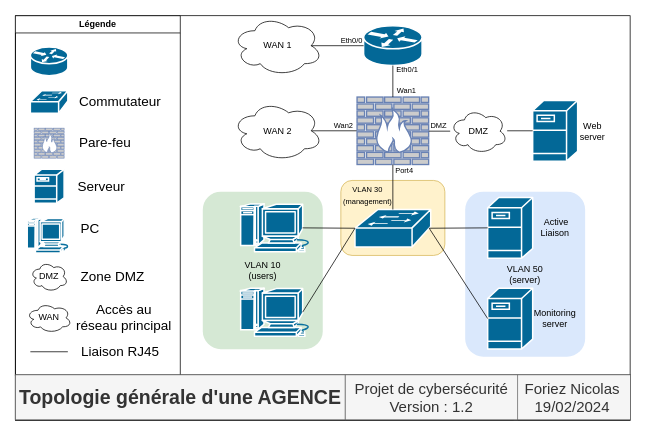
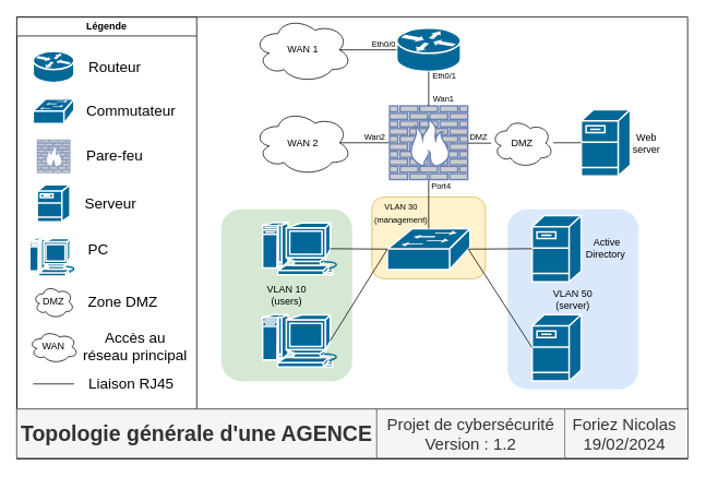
  <mxCell id="0" />
  <mxCell id="1" parent="0" />
  <mxCell id="2" value="" style="rounded=0;whiteSpace=wrap;html=1;movable=0;resizable=0;rotatable=0;deletable=0;editable=0;locked=1;connectable=0;" parent="1" vertex="1"><mxGeometry x="20" y="20" width="820" height="540" as="geometry" /></mxCell>
  <mxCell id="3" value="" style="rounded=1;whiteSpace=wrap;html=1;fillColor=#fff2cc;strokeColor=#d6b656;" parent="1" vertex="1"><mxGeometry x="454.13" y="239.75" width="138.75" height="100" as="geometry" /></mxCell>
  <mxCell id="4" value="VLAN 10&lt;br&gt;(users)" style="rounded=1;whiteSpace=wrap;html=1;fillColor=#d5e8d4;strokeColor=none;" parent="1" vertex="1"><mxGeometry x="270" y="254.75" width="160" height="210" as="geometry" /></mxCell>
  <mxCell id="5" value="VLAN 50&lt;br&gt;(server)" style="rounded=1;whiteSpace=wrap;html=1;fillColor=#dae8fc;strokeColor=none;" parent="1" vertex="1"><mxGeometry x="620" y="254.75" width="160" height="220" as="geometry" /></mxCell>
  <mxCell id="6" value="" style="shape=mxgraph.cisco.computers_and_peripherals.macintosh;sketch=0;html=1;pointerEvents=1;dashed=0;fillColor=#036897;strokeColor=#ffffff;strokeWidth=2;verticalLabelPosition=bottom;verticalAlign=top;align=center;outlineConnect=0;" parent="1" vertex="1"><mxGeometry x="320" y="271" width="99" height="64" as="geometry" /></mxCell>
  <mxCell id="7" value="" style="shape=mxgraph.cisco.computers_and_peripherals.macintosh;sketch=0;html=1;pointerEvents=1;dashed=0;fillColor=#036897;strokeColor=#ffffff;strokeWidth=2;verticalLabelPosition=bottom;verticalAlign=top;align=center;outlineConnect=0;" parent="1" vertex="1"><mxGeometry x="320" y="383.5" width="99" height="64" as="geometry" /></mxCell>
  <mxCell id="8" style="edgeStyle=orthogonalEdgeStyle;rounded=0;orthogonalLoop=1;jettySize=auto;html=1;exitX=0;exitY=0.5;exitDx=0;exitDy=0;exitPerimeter=0;entryX=0.875;entryY=0.5;entryDx=0;entryDy=0;entryPerimeter=0;endArrow=none;endFill=0;" parent="1" source="9" target="24" edge="1"><mxGeometry relative="1" as="geometry" /></mxCell>
  <mxCell id="9" value="" style="fontColor=#0066CC;verticalAlign=top;verticalLabelPosition=bottom;labelPosition=center;align=center;html=1;outlineConnect=0;fillColor=#CCCCCC;strokeColor=#6881B3;gradientColor=none;gradientDirection=north;strokeWidth=2;shape=mxgraph.networks.firewall;" parent="1" vertex="1"><mxGeometry x="475.76" y="128.5" width="95.5" height="90" as="geometry" /></mxCell>
  <mxCell id="10" value="" style="shape=mxgraph.cisco.routers.router;sketch=0;html=1;pointerEvents=1;dashed=0;fillColor=#036897;strokeColor=#ffffff;strokeWidth=2;verticalLabelPosition=bottom;verticalAlign=top;align=center;outlineConnect=0;" parent="1" vertex="1"><mxGeometry x="484.5" y="33.5" width="78" height="53" as="geometry" /></mxCell>
  <mxCell id="11" value="" style="shape=mxgraph.cisco.servers.fileserver;sketch=0;html=1;pointerEvents=1;dashed=0;fillColor=#036897;strokeColor=#ffffff;strokeWidth=2;verticalLabelPosition=bottom;verticalAlign=top;align=center;outlineConnect=0;" parent="1" vertex="1"><mxGeometry x="710" y="133" width="60" height="81" as="geometry" /></mxCell>
  <mxCell id="12" value="" style="shape=mxgraph.cisco.servers.fileserver;sketch=0;html=1;pointerEvents=1;dashed=0;fillColor=#036897;strokeColor=#ffffff;strokeWidth=2;verticalLabelPosition=bottom;verticalAlign=top;align=center;outlineConnect=0;" parent="1" vertex="1"><mxGeometry x="650" y="262.5" width="60" height="81" as="geometry" /></mxCell>
  <mxCell id="13" value="" style="shape=mxgraph.cisco.switches.workgroup_switch;sketch=0;html=1;pointerEvents=1;dashed=0;fillColor=#036897;strokeColor=#ffffff;strokeWidth=2;verticalLabelPosition=bottom;verticalAlign=top;align=center;outlineConnect=0;" parent="1" vertex="1"><mxGeometry x="473" y="278.5" width="101" height="50" as="geometry" /></mxCell>
  <mxCell id="14" style="edgeStyle=orthogonalEdgeStyle;rounded=0;orthogonalLoop=1;jettySize=auto;html=1;exitX=0;exitY=0.5;exitDx=0;exitDy=0;exitPerimeter=0;entryX=1;entryY=0.5;entryDx=0;entryDy=0;entryPerimeter=0;endArrow=none;endFill=0;" parent="1" source="23" target="9" edge="1"><mxGeometry relative="1" as="geometry" /></mxCell>
  <mxCell id="15" style="edgeStyle=orthogonalEdgeStyle;rounded=0;orthogonalLoop=1;jettySize=auto;html=1;exitX=0.5;exitY=1;exitDx=0;exitDy=0;exitPerimeter=0;entryX=0.5;entryY=0;entryDx=0;entryDy=0;entryPerimeter=0;endArrow=none;endFill=0;" parent="1" source="9" target="13" edge="1"><mxGeometry relative="1" as="geometry" /></mxCell>
  <mxCell id="16" style="rounded=0;orthogonalLoop=1;jettySize=auto;html=1;exitX=0.98;exitY=0.5;exitDx=0;exitDy=0;exitPerimeter=0;entryX=0;entryY=0.5;entryDx=0;entryDy=0;entryPerimeter=0;endArrow=none;endFill=0;" parent="1" source="13" target="12" edge="1"><mxGeometry relative="1" as="geometry" /></mxCell>
  <mxCell id="17" style="edgeStyle=orthogonalEdgeStyle;rounded=0;orthogonalLoop=1;jettySize=auto;html=1;exitX=0.5;exitY=1;exitDx=0;exitDy=0;exitPerimeter=0;entryX=0.5;entryY=0;entryDx=0;entryDy=0;entryPerimeter=0;endArrow=none;endFill=0;" parent="1" source="10" target="9" edge="1"><mxGeometry relative="1" as="geometry" /></mxCell>
  <mxCell id="18" value="" style="shape=mxgraph.cisco.servers.fileserver;sketch=0;html=1;pointerEvents=1;dashed=0;fillColor=#036897;strokeColor=#ffffff;strokeWidth=2;verticalLabelPosition=bottom;verticalAlign=top;align=center;outlineConnect=0;" parent="1" vertex="1"><mxGeometry x="650" y="383.5" width="60" height="81" as="geometry" /></mxCell>
  <mxCell id="19" style="rounded=0;orthogonalLoop=1;jettySize=auto;html=1;exitX=0.98;exitY=0.5;exitDx=0;exitDy=0;exitPerimeter=0;entryX=0;entryY=0.5;entryDx=0;entryDy=0;entryPerimeter=0;endArrow=none;endFill=0;" parent="1" source="13" target="18" edge="1"><mxGeometry relative="1" as="geometry" /></mxCell>
  <mxCell id="20" style="rounded=0;orthogonalLoop=1;jettySize=auto;html=1;exitX=0.84;exitY=0.5;exitDx=0;exitDy=0;exitPerimeter=0;entryX=0;entryY=0.5;entryDx=0;entryDy=0;entryPerimeter=0;endArrow=none;endFill=0;" parent="1" source="6" target="13" edge="1"><mxGeometry relative="1" as="geometry" /></mxCell>
  <mxCell id="21" style="rounded=0;orthogonalLoop=1;jettySize=auto;html=1;exitX=0.84;exitY=0.5;exitDx=0;exitDy=0;exitPerimeter=0;entryX=0;entryY=0.5;entryDx=0;entryDy=0;entryPerimeter=0;endArrow=none;endFill=0;" parent="1" source="7" target="13" edge="1"><mxGeometry relative="1" as="geometry" /></mxCell>
  <mxCell id="22" value="" style="edgeStyle=orthogonalEdgeStyle;rounded=0;orthogonalLoop=1;jettySize=auto;html=1;exitX=0;exitY=0.5;exitDx=0;exitDy=0;exitPerimeter=0;entryX=1;entryY=0.5;entryDx=0;entryDy=0;entryPerimeter=0;endArrow=none;endFill=0;" parent="1" source="11" target="23" edge="1"><mxGeometry relative="1" as="geometry"><mxPoint x="720" y="188.75" as="sourcePoint" /><mxPoint x="571" y="188.75" as="targetPoint" /></mxGeometry></mxCell>
  <mxCell id="23" value="DMZ" style="ellipse;shape=cloud;whiteSpace=wrap;html=1;" parent="1" vertex="1"><mxGeometry x="600" y="144" width="76" height="60" as="geometry" /></mxCell>
  <mxCell id="24" value="WAN 2" style="ellipse;shape=cloud;whiteSpace=wrap;html=1;" parent="1" vertex="1"><mxGeometry x="309.5" y="133.5" width="120" height="80" as="geometry" /></mxCell>
  <mxCell id="25" value="WAN 1" style="ellipse;shape=cloud;whiteSpace=wrap;html=1;" parent="1" vertex="1"><mxGeometry x="309.5" y="20" width="120" height="80" as="geometry" /></mxCell>
  <mxCell id="26" style="edgeStyle=orthogonalEdgeStyle;rounded=0;orthogonalLoop=1;jettySize=auto;html=1;exitX=0;exitY=0.5;exitDx=0;exitDy=0;exitPerimeter=0;entryX=0.875;entryY=0.5;entryDx=0;entryDy=0;entryPerimeter=0;endArrow=none;endFill=0;" parent="1" source="10" target="25" edge="1"><mxGeometry relative="1" as="geometry" /></mxCell>
  <mxCell id="27" value="&lt;font style=&quot;font-size: 10px;&quot;&gt;VLAN 30 (management)&lt;/font&gt;" style="text;html=1;strokeColor=none;fillColor=none;align=center;verticalAlign=middle;whiteSpace=wrap;rounded=0;" parent="1" vertex="1"><mxGeometry x="460" y="243.75" width="60" height="30" as="geometry" /></mxCell>
  <mxCell id="28" value="Web server" style="text;html=1;strokeColor=none;fillColor=none;align=center;verticalAlign=middle;whiteSpace=wrap;rounded=0;" parent="1" vertex="1"><mxGeometry x="760" y="159" width="60" height="30" as="geometry" /></mxCell>
- <mxCell id="29" value="&amp;nbsp;Active Liaison" style="text;html=1;strokeColor=none;fillColor=none;align=center;verticalAlign=middle;whiteSpace=wrap;rounded=0;" parent="1" vertex="1"><mxGeometry x="710" y="288" width="60" height="30" as="geometry" /></mxCell>
- <mxCell id="30" value="Monitoring server" style="text;html=1;strokeColor=none;fillColor=none;align=center;verticalAlign=middle;whiteSpace=wrap;rounded=0;" parent="1" vertex="1"><mxGeometry x="710" y="409" width="60" height="30" as="geometry" /></mxCell>
+ <mxCell id="29" value="&amp;nbsp;Active Directory" style="text;html=1;strokeColor=none;fillColor=none;align=center;verticalAlign=middle;whiteSpace=wrap;rounded=0;" parent="1" vertex="1"><mxGeometry x="710" y="288" width="60" height="30" as="geometry" /></mxCell>
  <mxCell id="31" value="Légende" style="swimlane;whiteSpace=wrap;html=1;" parent="1" vertex="1"><mxGeometry x="20" y="20" width="220" height="480.25" as="geometry" /></mxCell>
  <mxCell id="32" value="" style="shape=mxgraph.cisco.routers.router;sketch=0;html=1;pointerEvents=1;dashed=0;fillColor=#036897;strokeColor=#ffffff;strokeWidth=2;verticalLabelPosition=bottom;verticalAlign=top;align=center;outlineConnect=0;" parent="31" vertex="1"><mxGeometry x="20" y="41.75" width="50" height="38.25" as="geometry" /></mxCell>
+ <mxCell id="33" value="&lt;font style=&quot;font-size: 18px;&quot;&gt;Routeur&lt;/font&gt;" style="text;html=1;strokeColor=none;fillColor=none;align=center;verticalAlign=middle;whiteSpace=wrap;rounded=0;" parent="31" vertex="1"><mxGeometry x="90" y="45.88" width="60" height="30" as="geometry" /></mxCell>
  <mxCell id="34" value="" style="shape=mxgraph.cisco.switches.workgroup_switch;sketch=0;html=1;pointerEvents=1;dashed=0;fillColor=#036897;strokeColor=#ffffff;strokeWidth=2;verticalLabelPosition=bottom;verticalAlign=top;align=center;outlineConnect=0;" parent="31" vertex="1"><mxGeometry x="20" y="100" width="50" height="30" as="geometry" /></mxCell>
  <mxCell id="35" value="&lt;font style=&quot;font-size: 18px;&quot;&gt;Commutateur&lt;/font&gt;" style="text;html=1;strokeColor=none;fillColor=none;align=center;verticalAlign=middle;whiteSpace=wrap;rounded=0;" parent="31" vertex="1"><mxGeometry x="110" y="100" width="60" height="30" as="geometry" /></mxCell>
  <mxCell id="36" value="" style="fontColor=#0066CC;verticalAlign=top;verticalLabelPosition=bottom;labelPosition=center;align=center;html=1;outlineConnect=0;fillColor=#CCCCCC;strokeColor=#6881B3;gradientColor=none;gradientDirection=north;strokeWidth=2;shape=mxgraph.networks.firewall;" parent="31" vertex="1"><mxGeometry x="25" y="150" width="40" height="40" as="geometry" /></mxCell>
  <mxCell id="37" value="&lt;font style=&quot;font-size: 18px;&quot;&gt;Pare-feu&lt;/font&gt;" style="text;html=1;strokeColor=none;fillColor=none;align=center;verticalAlign=middle;whiteSpace=wrap;rounded=0;" parent="31" vertex="1"><mxGeometry x="80" y="155" width="80" height="30" as="geometry" /></mxCell>
  <mxCell id="38" value="" style="shape=mxgraph.cisco.computers_and_peripherals.macintosh;sketch=0;html=1;pointerEvents=1;dashed=0;fillColor=#036897;strokeColor=#ffffff;strokeWidth=2;verticalLabelPosition=bottom;verticalAlign=top;align=center;outlineConnect=0;" parent="31" vertex="1"><mxGeometry x="15.5" y="270" width="59" height="46.5" as="geometry" /></mxCell>
  <mxCell id="39" value="&lt;font style=&quot;font-size: 18px;&quot;&gt;PC&lt;/font&gt;" style="text;html=1;strokeColor=none;fillColor=none;align=center;verticalAlign=middle;whiteSpace=wrap;rounded=0;" parent="31" vertex="1"><mxGeometry x="80" y="270" width="40" height="30" as="geometry" /></mxCell>
  <mxCell id="40" value="" style="shape=mxgraph.cisco.servers.fileserver;sketch=0;html=1;pointerEvents=1;dashed=0;fillColor=#036897;strokeColor=#ffffff;strokeWidth=2;verticalLabelPosition=bottom;verticalAlign=top;align=center;outlineConnect=0;" parent="31" vertex="1"><mxGeometry x="25" y="204.88" width="40" height="45.25" as="geometry" /></mxCell>
  <mxCell id="41" value="&lt;font style=&quot;font-size: 18px;&quot;&gt;Serveur&lt;/font&gt;" style="text;html=1;strokeColor=none;fillColor=none;align=center;verticalAlign=middle;whiteSpace=wrap;rounded=0;" parent="31" vertex="1"><mxGeometry x="80" y="212.5" width="70" height="30" as="geometry" /></mxCell>
  <mxCell id="42" value="DMZ" style="ellipse;shape=cloud;whiteSpace=wrap;html=1;" parent="31" vertex="1"><mxGeometry x="20" y="328" width="50" height="40" as="geometry" /></mxCell>
  <mxCell id="43" value="&lt;span style=&quot;font-size: 18px;&quot;&gt;Zone DMZ&lt;/span&gt;" style="text;html=1;strokeColor=none;fillColor=none;align=center;verticalAlign=middle;whiteSpace=wrap;rounded=0;" parent="31" vertex="1"><mxGeometry x="80" y="333" width="100" height="30" as="geometry" /></mxCell>
  <mxCell id="44" value="WAN" style="ellipse;shape=cloud;whiteSpace=wrap;html=1;" parent="31" vertex="1"><mxGeometry x="15" y="383" width="60" height="40" as="geometry" /></mxCell>
  <mxCell id="45" value="&lt;span style=&quot;font-size: 18px;&quot;&gt;Accès au réseau principal&lt;/span&gt;" style="text;html=1;strokeColor=none;fillColor=none;align=center;verticalAlign=middle;whiteSpace=wrap;rounded=0;" parent="31" vertex="1"><mxGeometry x="80" y="388" width="130" height="30" as="geometry" /></mxCell>
  <mxCell id="46" value="" style="endArrow=none;html=1;rounded=0;" parent="31" edge="1"><mxGeometry width="50" height="50" relative="1" as="geometry"><mxPoint x="20" y="448.25" as="sourcePoint" /><mxPoint x="70" y="448.25" as="targetPoint" /></mxGeometry></mxCell>
  <mxCell id="47" value="&lt;span style=&quot;font-size: 18px;&quot;&gt;Liaison RJ45&lt;/span&gt;" style="text;html=1;strokeColor=none;fillColor=none;align=center;verticalAlign=middle;whiteSpace=wrap;rounded=0;" parent="31" vertex="1"><mxGeometry x="80" y="433.25" width="120" height="30" as="geometry" /></mxCell>
  <mxCell id="48" value="&lt;font style=&quot;font-size: 10px;&quot;&gt;Eth0/0&lt;/font&gt;" style="text;html=1;align=center;verticalAlign=middle;whiteSpace=wrap;rounded=0;" parent="1" vertex="1"><mxGeometry x="454.13" y="45.75" width="30" height="13.5" as="geometry" /></mxCell>
  <mxCell id="49" value="&lt;font style=&quot;font-size: 10px;&quot;&gt;Eth0/1&lt;/font&gt;" style="text;html=1;align=center;verticalAlign=middle;whiteSpace=wrap;rounded=0;" parent="1" vertex="1"><mxGeometry x="527.5" y="85.5" width="30" height="13.5" as="geometry" /></mxCell>
  <mxCell id="50" value="" style="swimlane;startSize=0;" parent="1" vertex="1"><mxGeometry x="20" y="499" width="820.5" height="60" as="geometry" /></mxCell>
  <mxCell id="51" value="&lt;font size=&quot;1&quot; style=&quot;&quot;&gt;&lt;b style=&quot;font-size: 26px;&quot;&gt;Topologie générale d'une AGENCE&lt;/b&gt;&lt;/font&gt;" style="text;html=1;align=center;verticalAlign=middle;whiteSpace=wrap;rounded=0;fillColor=#f5f5f5;fontColor=#333333;strokeColor=#666666;" parent="50" vertex="1"><mxGeometry width="440" height="60" as="geometry" /></mxCell>
  <mxCell id="52" value="&lt;font style=&quot;font-size: 20px;&quot;&gt;Foriez Nicolas&lt;br&gt;19/02/2024&lt;br&gt;&lt;/font&gt;" style="text;html=1;align=center;verticalAlign=middle;whiteSpace=wrap;rounded=0;fillColor=#f5f5f5;fontColor=#333333;strokeColor=#666666;" parent="50" vertex="1"><mxGeometry x="665" width="155.5" height="60" as="geometry" /></mxCell>
  <mxCell id="53" value="&lt;font style=&quot;font-size: 20px;&quot;&gt;Projet de cybersécurité&lt;br&gt;Version : 1.2&lt;br&gt;&lt;/font&gt;" style="text;html=1;align=center;verticalAlign=middle;whiteSpace=wrap;rounded=0;fillColor=#f5f5f5;fontColor=#333333;strokeColor=#666666;" parent="50" vertex="1"><mxGeometry x="440" width="230" height="60" as="geometry" /></mxCell>
  <mxCell id="54" value="&lt;font style=&quot;font-size: 10px;&quot;&gt;Wan2&lt;/font&gt;" style="text;html=1;align=center;verticalAlign=middle;whiteSpace=wrap;rounded=0;" parent="1" vertex="1"><mxGeometry x="443" y="159" width="30" height="13.5" as="geometry" /></mxCell>
  <mxCell id="55" value="&lt;font style=&quot;font-size: 10px;&quot;&gt;Wan1&lt;/font&gt;" style="text;html=1;align=center;verticalAlign=middle;whiteSpace=wrap;rounded=0;" parent="1" vertex="1"><mxGeometry x="526.5" y="113" width="30" height="13.5" as="geometry" /></mxCell>
  <mxCell id="56" value="&lt;font style=&quot;font-size: 10px;&quot;&gt;DMZ&lt;/font&gt;" style="text;html=1;align=center;verticalAlign=middle;whiteSpace=wrap;rounded=0;" parent="1" vertex="1"><mxGeometry x="570" y="159" width="30" height="13.5" as="geometry" /></mxCell>
  <mxCell id="57" value="&lt;font style=&quot;font-size: 10px;&quot;&gt;Port4&lt;/font&gt;" style="text;html=1;align=center;verticalAlign=middle;whiteSpace=wrap;rounded=0;" parent="1" vertex="1"><mxGeometry x="523.5" y="219.5" width="30" height="13.5" as="geometry" /></mxCell>
